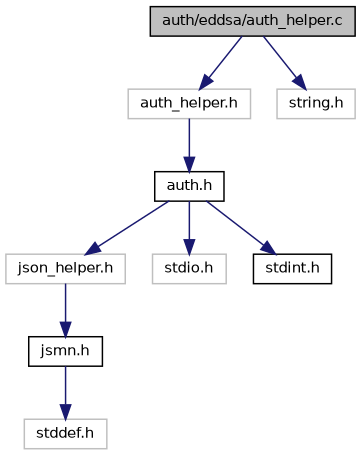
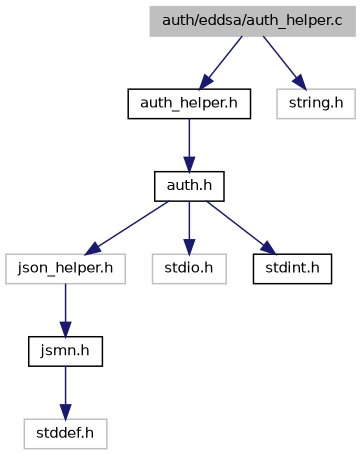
  digraph {
    node [color=black fillcolor=white fontname=Helvetica fontsize=10 shape=record style=filled]
    edge [color=midnightblue fontname=Helvetica fontsize=10 labelfontname=Helvetica labelfontsize=10 style=solid]
-   n1 [fillcolor=grey75 fontcolor=black height=0.2 label="auth/eddsa/auth_helper.c" width=0.4]
-   n2 [color=grey75 height=0.2 label="auth_helper.h" width=0.4]
+   n1 [color=grey75 fillcolor=grey75 fontcolor=black height=0.2 label="auth/eddsa/auth_helper.c" width=0.4]
+   n2 [height=0.2 label="auth_helper.h" width=0.4]
    n3 [color=grey75 height=0.2 label="string.h" width=0.4]
    n4 [height=0.2 label="auth.h" width=0.4]
    n5 [color=grey75 height=0.2 label="json_helper.h" width=0.4]
    n6 [height=0.2 label="jsmn.h" width=0.4]
    n7 [color=grey75 height=0.2 label="stdio.h" width=0.4]
    n8 [height=0.2 label="stdint.h" width=0.4]
    n9 [color=grey75 height=0.2 label="stddef.h" width=0.4]
    n1 -> n2
    n1 -> n3
    n2 -> n4
    n4 -> n5
    n4 -> n7
    n4 -> n8
    n5 -> n6
    n6 -> n9
  }
